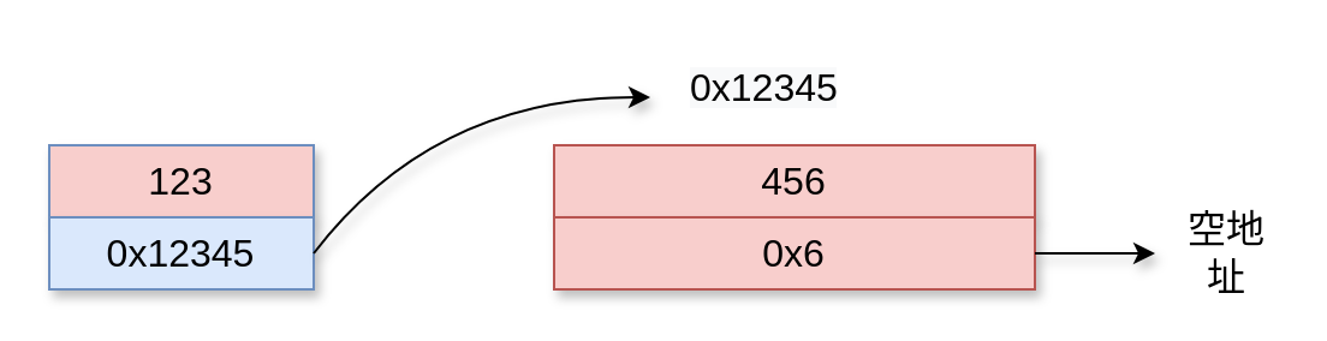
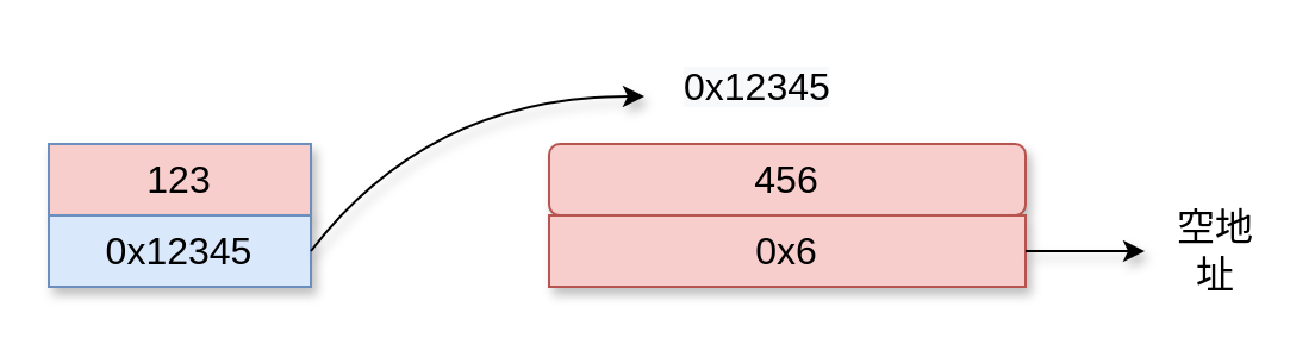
  <mxCell id="0" />
  <mxCell id="1" parent="0" />
  <mxCell id="2" value="123" style="rounded=0;whiteSpace=wrap;html=1;fillColor=#f8cecc;strokeColor=#6c8ebf;fontSize=16;shadow=1;" vertex="1" parent="1"><mxGeometry x="20" y="60" width="110" height="30" as="geometry" /></mxCell>
  <mxCell id="3" value="0x12345" style="rounded=0;whiteSpace=wrap;html=1;fillColor=#dae8fc;strokeColor=#6c8ebf;fontSize=16;shadow=1;" vertex="1" parent="1"><mxGeometry x="20" y="90" width="110" height="30" as="geometry" /></mxCell>
- <mxCell id="4" value="456" style="rounded=0;whiteSpace=wrap;html=1;fillColor=#f8cecc;strokeColor=#b85450;fontSize=16;shadow=1;" vertex="1" parent="1"><mxGeometry x="230" y="60" width="200" height="30" as="geometry" /></mxCell>
+ <mxCell id="4" value="456" style="whiteSpace=wrap;html=1;fillColor=#f8cecc;strokeColor=#b85450;fontSize=16;shadow=1;rounded=1;" vertex="1" parent="1"><mxGeometry x="230" y="60" width="200" height="30" as="geometry" /></mxCell>
  <mxCell id="5" value="0x6" style="rounded=0;whiteSpace=wrap;html=1;fillColor=#f8cecc;strokeColor=#b85450;fontSize=16;shadow=1;" vertex="1" parent="1"><mxGeometry x="230" y="90" width="200" height="30" as="geometry" /></mxCell>
  <mxCell id="6" value="&lt;span style=&quot;color: rgb(0, 0, 0); font-family: helvetica; font-size: 16px; font-style: normal; font-weight: 400; letter-spacing: normal; text-align: center; text-indent: 0px; text-transform: none; word-spacing: 0px; background-color: rgb(248, 249, 250); display: inline; float: none;&quot;&gt;0x12345&lt;/span&gt;" style="text;whiteSpace=wrap;html=1;fontSize=16;shadow=1;" vertex="1" parent="1"><mxGeometry x="285" y="20" width="90" height="30" as="geometry" /></mxCell>
  <mxCell id="7" value="" style="endArrow=classic;html=1;exitX=1;exitY=0.5;exitDx=0;exitDy=0;curved=1;fontSize=16;shadow=1;" edge="1" parent="1" source="3"><mxGeometry width="50" height="50" relative="1" as="geometry"><mxPoint x="160" y="70" as="sourcePoint" /><mxPoint x="270" y="40" as="targetPoint" /><Array as="points"><mxPoint x="180" y="40" /></Array></mxGeometry></mxCell>
  <mxCell id="8" value="" style="endArrow=classic;html=1;exitX=1;exitY=0.5;exitDx=0;exitDy=0;fontSize=16;shadow=1;" edge="1" parent="1" source="5"><mxGeometry width="50" height="50" relative="1" as="geometry"><mxPoint x="500" y="110" as="sourcePoint" /><mxPoint x="480" y="105" as="targetPoint" /></mxGeometry></mxCell>
  <mxCell id="9" value="空地址" style="text;html=1;strokeColor=none;fillColor=none;align=center;verticalAlign=middle;whiteSpace=wrap;rounded=0;fontSize=16;shadow=1;" vertex="1" parent="1"><mxGeometry x="490" y="95" width="40" height="20" as="geometry" /></mxCell>
